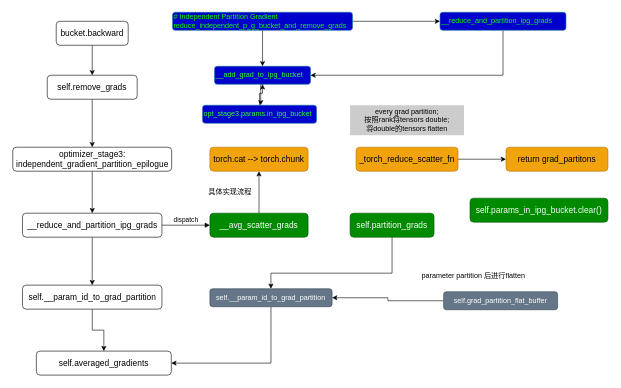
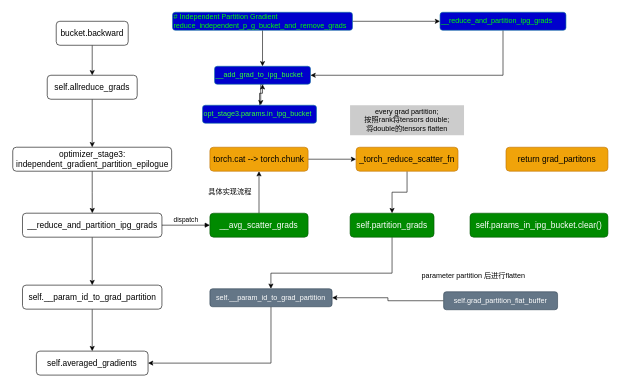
  <mxCell id="0" />
  <mxCell id="1" parent="0" />
  <mxCell id="2" style="edgeStyle=orthogonalEdgeStyle;rounded=0;orthogonalLoop=1;jettySize=auto;html=1;entryX=0.5;entryY=0;entryDx=0;entryDy=0;" edge="1" parent="1" source="3" target="5"><mxGeometry relative="1" as="geometry" /></mxCell>
  <mxCell id="3" value="&lt;font style=&quot;font-size: 14px;&quot;&gt;bucket.backward&lt;/font&gt;" style="rounded=1;whiteSpace=wrap;html=1;fontSize=12;glass=0;strokeWidth=1;shadow=0;" parent="1" vertex="1"><mxGeometry x="93" y="35" width="120" height="40" as="geometry" /></mxCell>
  <mxCell id="4" value="" style="edgeStyle=orthogonalEdgeStyle;rounded=0;orthogonalLoop=1;jettySize=auto;html=1;" edge="1" parent="1" source="5" target="7"><mxGeometry relative="1" as="geometry" /></mxCell>
- <mxCell id="5" value="&lt;font style=&quot;font-size: 14px;&quot;&gt;self.remove_grads&lt;/font&gt;" style="rounded=1;whiteSpace=wrap;html=1;fontSize=12;glass=0;strokeWidth=1;shadow=0;" parent="1" vertex="1"><mxGeometry x="78" y="125" width="150" height="40" as="geometry" /></mxCell>
+ <mxCell id="5" value="&lt;font style=&quot;font-size: 14px;&quot;&gt;self.allreduce_grads&lt;/font&gt;" style="rounded=1;whiteSpace=wrap;html=1;fontSize=12;glass=0;strokeWidth=1;shadow=0;" parent="1" vertex="1"><mxGeometry x="78" y="125" width="150" height="40" as="geometry" /></mxCell>
  <mxCell id="6" value="" style="edgeStyle=orthogonalEdgeStyle;rounded=0;orthogonalLoop=1;jettySize=auto;html=1;" edge="1" parent="1" source="7" target="9"><mxGeometry relative="1" as="geometry" /></mxCell>
  <mxCell id="7" value="&lt;font style=&quot;font-size: 14px;&quot;&gt;optimizer_stage3:&lt;/font&gt;&lt;div&gt;&lt;font style=&quot;font-size: 14px;&quot;&gt;independent_gradient_partition_epilogue&lt;/font&gt;&lt;/div&gt;" style="rounded=1;whiteSpace=wrap;html=1;fontSize=12;glass=0;strokeWidth=1;shadow=0;" vertex="1" parent="1"><mxGeometry x="20.5" y="245" width="265" height="40" as="geometry" /></mxCell>
  <mxCell id="8" value="" style="edgeStyle=orthogonalEdgeStyle;rounded=0;orthogonalLoop=1;jettySize=auto;html=1;" edge="1" parent="1" source="9" target="11"><mxGeometry relative="1" as="geometry" /></mxCell>
  <mxCell id="9" value="&lt;span style=&quot;font-size: 14px;&quot;&gt;__reduce_and_partition_ipg_grads&lt;/span&gt;" style="rounded=1;whiteSpace=wrap;html=1;fontSize=12;glass=0;strokeWidth=1;shadow=0;" vertex="1" parent="1"><mxGeometry x="36.75" y="355" width="232.5" height="40" as="geometry" /></mxCell>
  <mxCell id="10" value="" style="edgeStyle=orthogonalEdgeStyle;rounded=0;orthogonalLoop=1;jettySize=auto;html=1;" edge="1" parent="1" source="11" target="12"><mxGeometry relative="1" as="geometry" /></mxCell>
  <mxCell id="11" value="&lt;span style=&quot;font-size: 14px;&quot;&gt;self.__param_id_to_grad_partition&lt;/span&gt;" style="rounded=1;whiteSpace=wrap;html=1;fontSize=12;glass=0;strokeWidth=1;shadow=0;" vertex="1" parent="1"><mxGeometry x="36.75" y="475" width="232.5" height="40" as="geometry" /></mxCell>
- <mxCell id="12" value="&lt;span style=&quot;font-size: 14px;&quot;&gt;self.averaged_gradients&lt;/span&gt;" style="rounded=1;whiteSpace=wrap;html=1;fontSize=12;glass=0;strokeWidth=1;shadow=0;" vertex="1" parent="1"><mxGeometry x="59.88" y="585" width="225" height="40" as="geometry" /></mxCell>
+ <mxCell id="12" value="&lt;span style=&quot;font-size: 14px;&quot;&gt;self.averaged_gradients&lt;/span&gt;" style="rounded=1;whiteSpace=wrap;html=1;fontSize=12;glass=0;strokeWidth=1;shadow=0;" vertex="1" parent="1"><mxGeometry x="59.88" y="585" width="186.25" height="40" as="geometry" /></mxCell>
  <mxCell id="13" value="" style="edgeStyle=orthogonalEdgeStyle;rounded=0;orthogonalLoop=1;jettySize=auto;html=1;" edge="1" parent="1" source="14" target="25"><mxGeometry relative="1" as="geometry" /></mxCell>
  <mxCell id="14" value="&lt;span style=&quot;font-size: 14px;&quot;&gt;__avg_scatter_grads&lt;/span&gt;" style="rounded=1;whiteSpace=wrap;html=1;fontSize=12;glass=0;strokeWidth=1;shadow=0;fillColor=#008a00;strokeColor=#005700;fontColor=#ffffff;" vertex="1" parent="1"><mxGeometry x="349.25" y="355" width="163.75" height="40" as="geometry" /></mxCell>
  <mxCell id="15" style="edgeStyle=orthogonalEdgeStyle;rounded=0;orthogonalLoop=1;jettySize=auto;html=1;exitX=0.5;exitY=1;exitDx=0;exitDy=0;" edge="1" parent="1" source="16" target="20"><mxGeometry relative="1" as="geometry"><Array as="points"><mxPoint x="653" y="455" /><mxPoint x="451" y="455" /></Array></mxGeometry></mxCell>
  <mxCell id="16" value="&lt;span style=&quot;font-size: 14px;&quot;&gt;self.partition_grads&lt;/span&gt;" style="rounded=1;whiteSpace=wrap;html=1;fontSize=12;glass=0;strokeWidth=1;shadow=0;fillColor=#008a00;strokeColor=#005700;fontColor=#ffffff;" vertex="1" parent="1"><mxGeometry x="583" y="355" width="140" height="40" as="geometry" /></mxCell>
- <mxCell id="17" value="&lt;span style=&quot;font-size: 14px;&quot;&gt;self.params_in_ipg_bucket.clear()&lt;/span&gt;" style="rounded=1;whiteSpace=wrap;html=1;fontSize=12;glass=0;strokeWidth=1;shadow=0;fillColor=#008a00;strokeColor=#005700;fontColor=#ffffff;" vertex="1" parent="1"><mxGeometry x="783" y="330" width="230" height="40" as="geometry" /></mxCell>
+ <mxCell id="17" value="&lt;span style=&quot;font-size: 14px;&quot;&gt;self.params_in_ipg_bucket.clear()&lt;/span&gt;" style="rounded=1;whiteSpace=wrap;html=1;fontSize=12;glass=0;strokeWidth=1;shadow=0;fillColor=#008a00;strokeColor=#005700;fontColor=#ffffff;" vertex="1" parent="1"><mxGeometry x="783" y="355" width="230" height="40" as="geometry" /></mxCell>
  <mxCell id="18" value="dispatch" style="html=1;verticalAlign=bottom;endArrow=block;curved=0;rounded=0;exitX=1;exitY=0.5;exitDx=0;exitDy=0;entryX=0;entryY=0.5;entryDx=0;entryDy=0;" edge="1" parent="1" source="9" target="14"><mxGeometry width="80" relative="1" as="geometry"><mxPoint x="313" y="445" as="sourcePoint" /><mxPoint x="393" y="445" as="targetPoint" /><mxPoint as="offset" /></mxGeometry></mxCell>
  <mxCell id="19" style="edgeStyle=orthogonalEdgeStyle;rounded=0;orthogonalLoop=1;jettySize=auto;html=1;entryX=1;entryY=0.5;entryDx=0;entryDy=0;exitX=0.5;exitY=1;exitDx=0;exitDy=0;" edge="1" parent="1" source="20" target="12"><mxGeometry relative="1" as="geometry" /></mxCell>
  <mxCell id="20" value="self.__param_id_to_grad_partition" style="rounded=1;whiteSpace=wrap;html=1;fillColor=#647687;fontColor=#ffffff;strokeColor=#314354;" vertex="1" parent="1"><mxGeometry x="349.25" y="481" width="203.75" height="30" as="geometry" /></mxCell>
  <mxCell id="21" style="edgeStyle=orthogonalEdgeStyle;rounded=0;orthogonalLoop=1;jettySize=auto;html=1;entryX=1;entryY=0.5;entryDx=0;entryDy=0;" edge="1" parent="1" source="22" target="20"><mxGeometry relative="1" as="geometry" /></mxCell>
  <mxCell id="22" value="self.grad_partition_flat_buffer" style="rounded=1;whiteSpace=wrap;html=1;fillColor=#647687;fontColor=#ffffff;strokeColor=#314354;" vertex="1" parent="1"><mxGeometry x="739" y="486" width="190" height="30" as="geometry" /></mxCell>
  <mxCell id="23" value="parameter partition 后进行flatten" style="text;html=1;align=center;verticalAlign=middle;whiteSpace=wrap;rounded=0;" vertex="1" parent="1"><mxGeometry x="699" y="445" width="180" height="30" as="geometry" /></mxCell>
+ <mxCell id="24" value="" style="edgeStyle=orthogonalEdgeStyle;rounded=0;orthogonalLoop=1;jettySize=auto;html=1;" edge="1" parent="1" source="25" target="28"><mxGeometry relative="1" as="geometry" /></mxCell>
  <mxCell id="25" value="&lt;span style=&quot;font-size: 14px;&quot;&gt;torch.cat --&amp;gt; torch.chunk&lt;/span&gt;" style="rounded=1;whiteSpace=wrap;html=1;fontSize=12;glass=0;strokeWidth=1;shadow=0;fillColor=#f0a30a;strokeColor=#BD7000;fontColor=#000000;" vertex="1" parent="1"><mxGeometry x="349.25" y="245" width="163.75" height="40" as="geometry" /></mxCell>
  <mxCell id="26" value="具体实现流程" style="text;html=1;align=center;verticalAlign=middle;whiteSpace=wrap;rounded=0;" vertex="1" parent="1"><mxGeometry x="343" y="305" width="80" height="30" as="geometry" /></mxCell>
- <mxCell id="27" value="" style="edgeStyle=orthogonalEdgeStyle;rounded=0;orthogonalLoop=1;jettySize=auto;html=1;" edge="1" parent="1" source="28" target="29"><mxGeometry relative="1" as="geometry" /></mxCell>
+ <mxCell id="27" value="" style="edgeStyle=orthogonalEdgeStyle;rounded=0;orthogonalLoop=1;jettySize=auto;html=1;" edge="1" parent="1" source="28" target="16"><mxGeometry relative="1" as="geometry" /></mxCell>
  <mxCell id="28" value="&lt;span style=&quot;font-size: 14px;&quot;&gt;_torch_reduce_scatter_fn&lt;/span&gt;" style="rounded=1;whiteSpace=wrap;html=1;fontSize=12;glass=0;strokeWidth=1;shadow=0;fillColor=#f0a30a;strokeColor=#BD7000;fontColor=#000000;" vertex="1" parent="1"><mxGeometry x="593" y="245" width="170" height="40" as="geometry" /></mxCell>
  <mxCell id="29" value="&lt;span style=&quot;font-size: 14px;&quot;&gt;return grad_partitons&lt;/span&gt;" style="rounded=1;whiteSpace=wrap;html=1;fontSize=12;glass=0;strokeWidth=1;shadow=0;fillColor=#f0a30a;strokeColor=#BD7000;fontColor=#000000;" vertex="1" parent="1"><mxGeometry x="843" y="245" width="170" height="40" as="geometry" /></mxCell>
  <mxCell id="30" value="every grad partition;&lt;div&gt;按照rank将tensors double;&lt;/div&gt;&lt;div&gt;将double的tensors flatten&lt;/div&gt;" style="text;html=1;align=center;verticalAlign=middle;whiteSpace=wrap;rounded=0;fillColor=#CCCCCC;" vertex="1" parent="1"><mxGeometry x="583" y="175" width="190" height="50" as="geometry" /></mxCell>
  <mxCell id="31" value="" style="edgeStyle=orthogonalEdgeStyle;rounded=0;orthogonalLoop=1;jettySize=auto;html=1;" edge="1" parent="1" source="33" target="35"><mxGeometry relative="1" as="geometry" /></mxCell>
  <mxCell id="32" style="edgeStyle=orthogonalEdgeStyle;rounded=0;orthogonalLoop=1;jettySize=auto;html=1;entryX=0.5;entryY=0;entryDx=0;entryDy=0;" edge="1" parent="1" source="33" target="37"><mxGeometry relative="1" as="geometry" /></mxCell>
  <mxCell id="33" value="&lt;font color=&quot;#00ff00&quot;&gt;# Independent Partition Gradient&lt;/font&gt;&lt;div&gt;&lt;font color=&quot;#00ff00&quot;&gt;reduce_independent_p_g_bucket_and_remove_grads&lt;/font&gt;&lt;/div&gt;" style="rounded=1;whiteSpace=wrap;html=1;align=left;fillColor=#0000CC;strokeColor=#10739e;" vertex="1" parent="1"><mxGeometry x="287" y="20" width="300" height="30" as="geometry" /></mxCell>
  <mxCell id="34" style="edgeStyle=orthogonalEdgeStyle;rounded=0;orthogonalLoop=1;jettySize=auto;html=1;entryX=1;entryY=0.5;entryDx=0;entryDy=0;exitX=0.5;exitY=1;exitDx=0;exitDy=0;" edge="1" parent="1" source="35" target="37"><mxGeometry relative="1" as="geometry" /></mxCell>
  <mxCell id="35" value="&lt;font color=&quot;#00ff00&quot;&gt;__reduce_and_partition_ipg_grads&lt;/font&gt;" style="rounded=1;whiteSpace=wrap;html=1;align=left;fillColor=#0000CC;strokeColor=#10739e;" vertex="1" parent="1"><mxGeometry x="733" y="20" width="210" height="30" as="geometry" /></mxCell>
  <mxCell id="36" style="edgeStyle=orthogonalEdgeStyle;rounded=0;orthogonalLoop=1;jettySize=auto;html=1;" edge="1" parent="1"><mxGeometry relative="1" as="geometry"><mxPoint x="439" y="140" as="sourcePoint" /><mxPoint x="434" y="175" as="targetPoint" /></mxGeometry></mxCell>
  <mxCell id="37" value="&lt;font color=&quot;#33ff33&quot;&gt;__add_grad_to_ipg_bucket&lt;/font&gt;" style="rounded=1;whiteSpace=wrap;html=1;align=left;fillColor=#0000CC;strokeColor=#10739e;" vertex="1" parent="1"><mxGeometry x="357" y="110" width="160" height="30" as="geometry" /></mxCell>
  <mxCell id="38" style="edgeStyle=orthogonalEdgeStyle;rounded=0;orthogonalLoop=1;jettySize=auto;html=1;" edge="1" parent="1" source="39" target="37"><mxGeometry relative="1" as="geometry" /></mxCell>
  <mxCell id="39" value="&lt;font color=&quot;#33ff33&quot;&gt;opt_stage3.params.in_ipg_bucket&lt;/font&gt;" style="rounded=1;whiteSpace=wrap;html=1;align=left;fillColor=#0000CC;strokeColor=#10739e;" vertex="1" parent="1"><mxGeometry x="337" y="175" width="190" height="30" as="geometry" /></mxCell>
